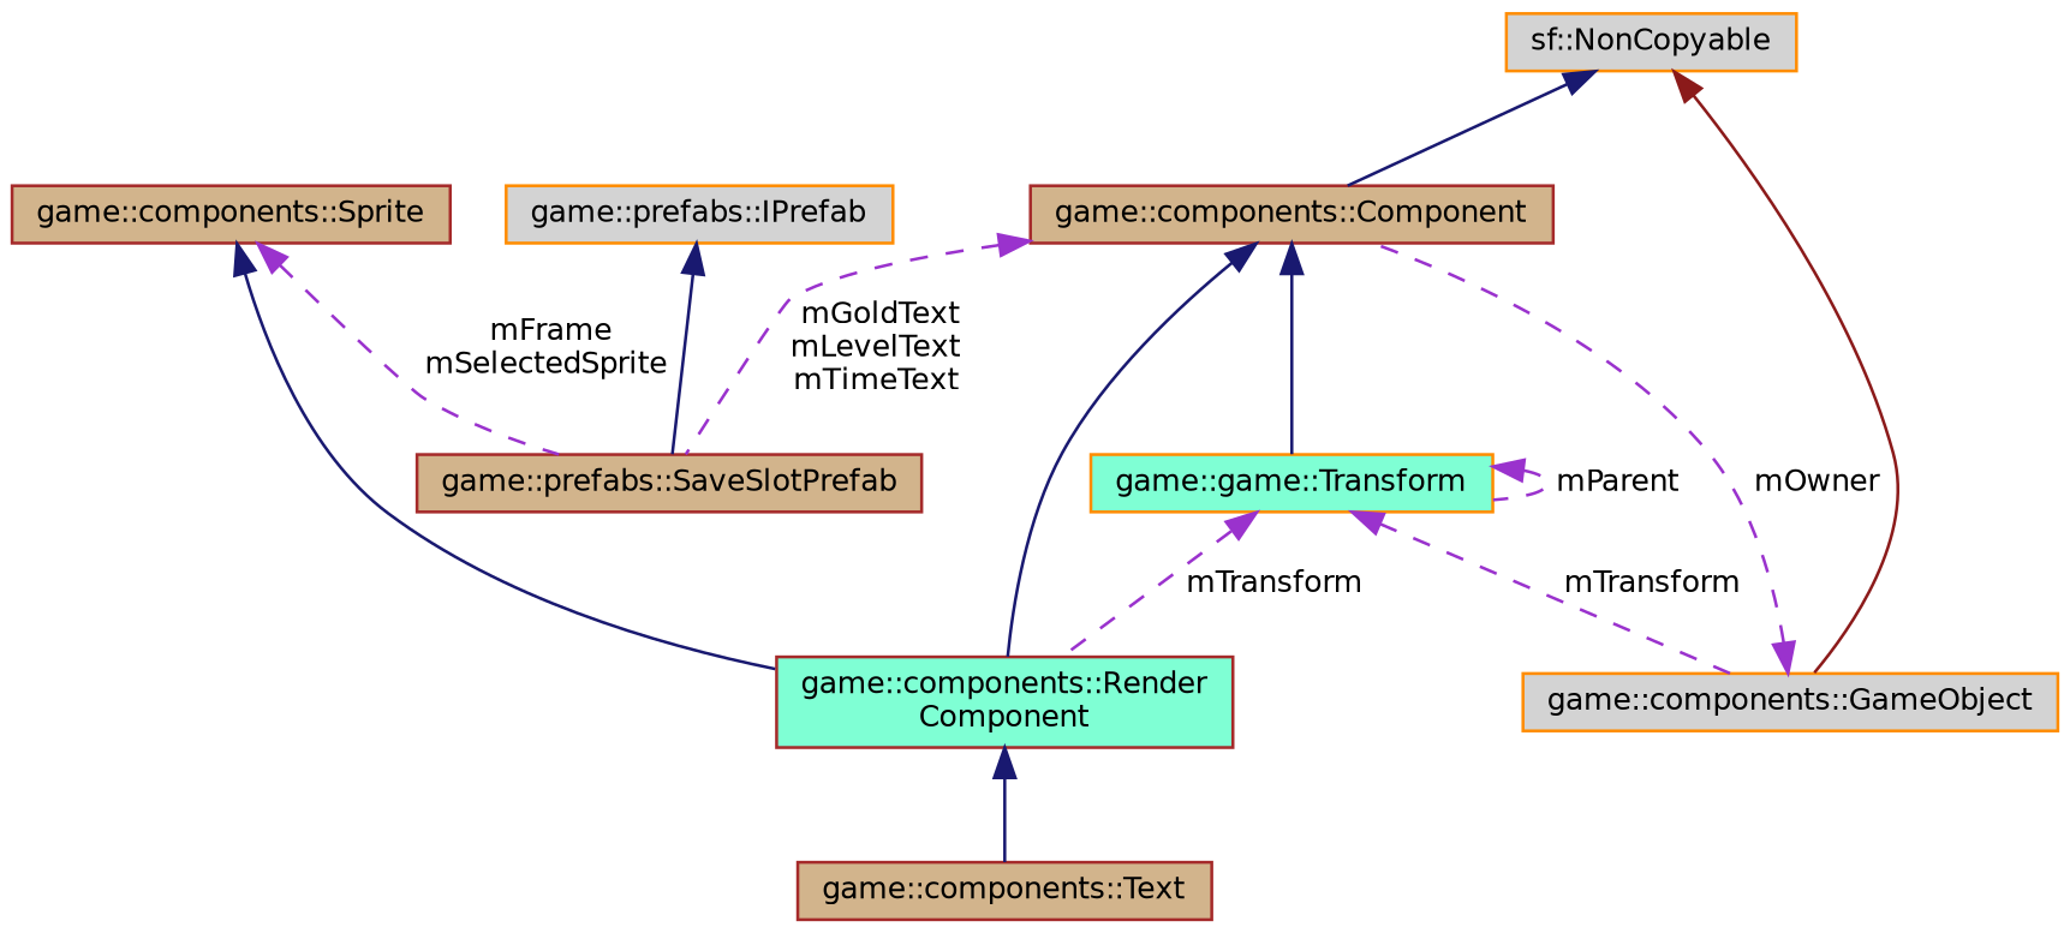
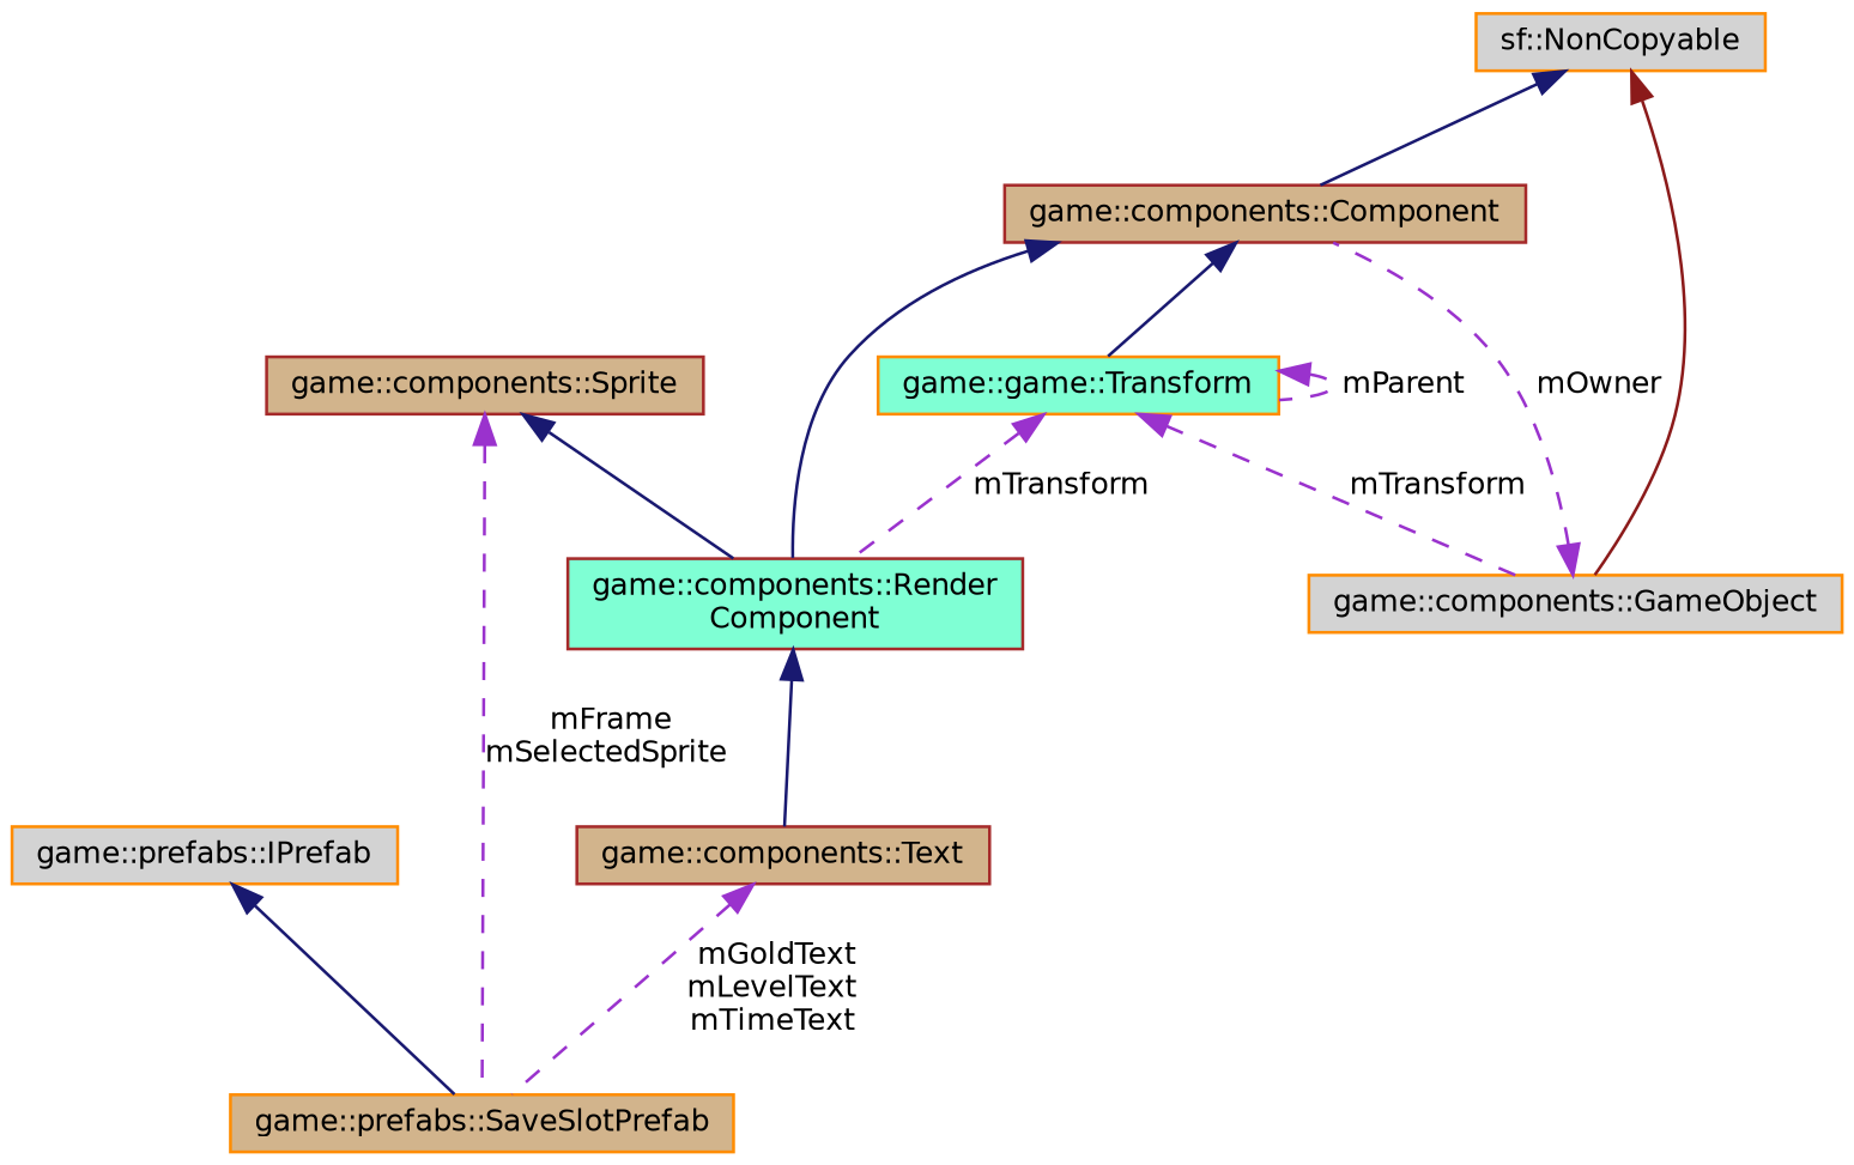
  digraph {
    fontname="DejaVu Sans"
    node [color=brown fillcolor=tan fontname="DejaVu Sans" fontsize=10 shape=record style=filled]
    edge [color=midnightblue dir=back fontname="DejaVu Sans" fontsize=10 labelfontname=Helvetica labelfontsize=10 style=solid]
-   n1 [fontcolor=black height=0.2 label="game::prefabs::SaveSlotPrefab" width=0.4]
+   n1 [color=darkorange fontcolor=black height=0.2 label="game::prefabs::SaveSlotPrefab" width=0.4]
    n2 [color=darkorange fillcolor=lightgrey height=0.2 label="game::prefabs::IPrefab" width=0.4]
    n3 [height=0.2 label="game::components::Sprite" width=0.4]
    n4 [fillcolor=aquamarine height=0.2 label="game::components::Render\lComponent" width=0.4]
    n5 [height=0.2 label="game::components::Text" width=0.4]
    n6 [height=0.2 label="game::components::Component" width=0.4]
    n7 [color=darkorange fillcolor=aquamarine height=0.2 label="game::game::Transform" width=0.4]
    n8 [color=darkorange fillcolor=lightgrey height=0.2 label="game::components::GameObject" width=0.4]
    n9 [color=darkorange fillcolor=lightgrey height=0.2 label="sf::NonCopyable" width=0.4]
    n2 -> n1
    n3 -> n1 [color=darkorchid3 label=" mFrame\nmSelectedSprite" style=dashed]
    n3 -> n4
    n4 -> n5
-   n6 -> n1 [color=darkorchid3 label=" mGoldText\nmLevelText\nmTimeText" style=dashed]
+   n5 -> n1 [color=darkorchid3 label=" mGoldText\nmLevelText\nmTimeText" style=dashed]
    n6 -> n4
    n6 -> n7
    n7 -> n4 [color=darkorchid3 label=" mTransform" style=dashed]
    n7 -> n7 [color=darkorchid3 label=" mParent" style=dashed]
    n7 -> n8 [color=darkorchid3 label=" mTransform" style=dashed]
    n8 -> n6 [color=darkorchid3 label=" mOwner" style=dashed]
    n9 -> n6
    n9 -> n8 [color=firebrick4]
  }
